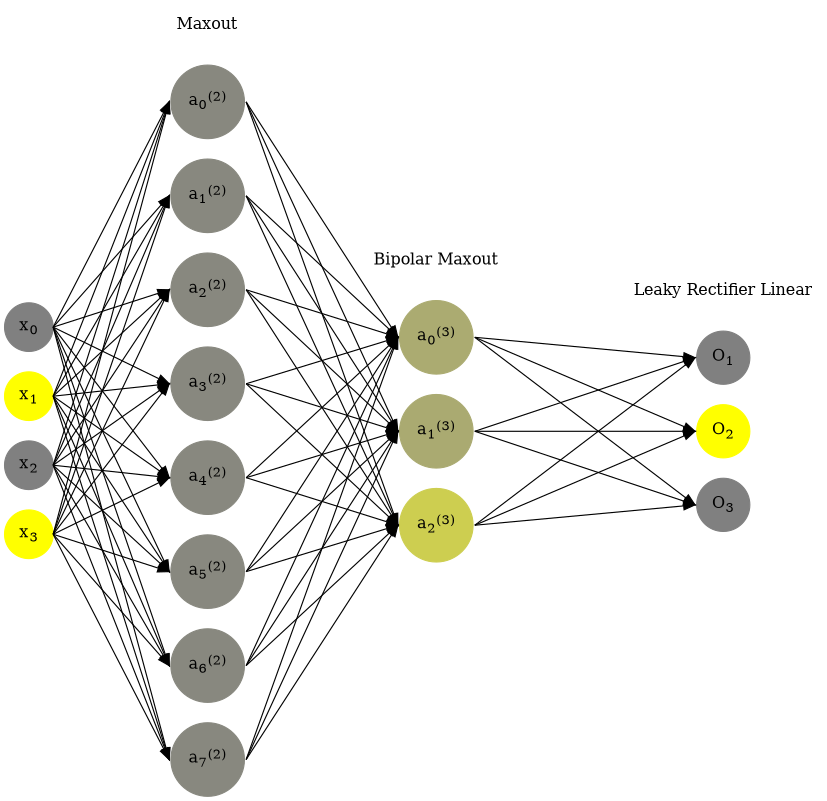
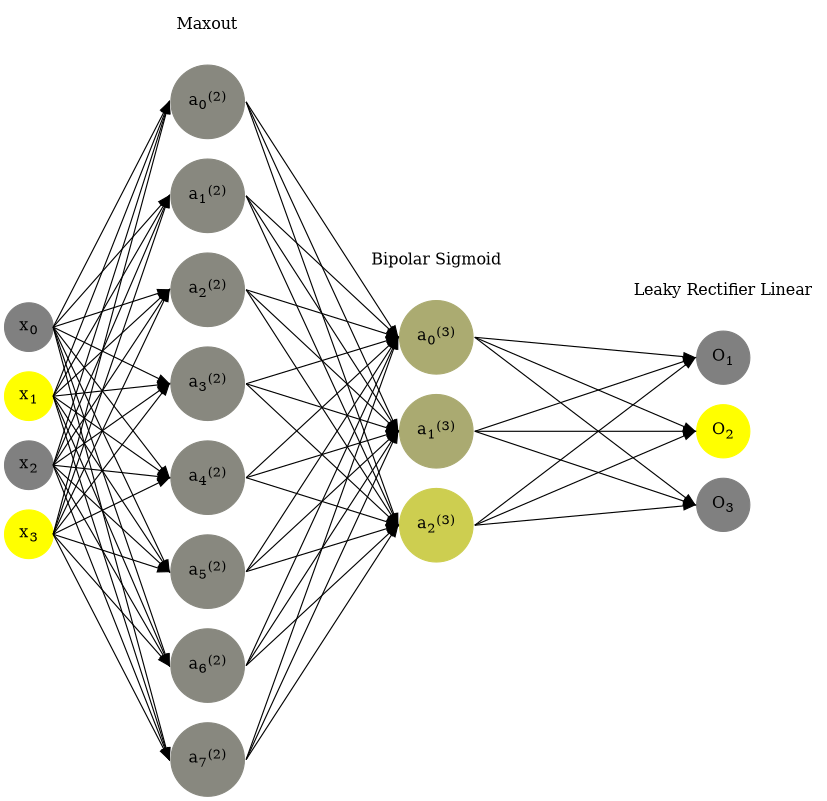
  digraph {
    rankdir=LR
    ranksep=1.4
    splines=false
    node [color="0.1667, 0.070232, 0.535116" fillcolor="0.1667, 0.070232, 0.535116" shape=circle style=filled]
    edge [headport=w style=solid tailport=e]
    n1 [color="0.1667, 0.0, 0.5" fillcolor="0.1667, 0.0, 0.5" label=<x<sub>0</sub>>]
    n2 [color="0.1667, 1.0, 1.0" fillcolor="0.1667, 1.0, 1.0" label=<x<sub>1</sub>>]
    n3 [color="0.1667, 0.0, 0.5" fillcolor="0.1667, 0.0, 0.5" label=<x<sub>2</sub>>]
    n4 [color="0.1667, 1.0, 1.0" fillcolor="0.1667, 1.0, 1.0" label=<x<sub>3</sub>>]
    n5 [label=<a<sub>0</sub><sup>(2)</sup>>]
    n6 [label=<a<sub>1</sub><sup>(2)</sup>>]
    n7 [label=<a<sub>2</sub><sup>(2)</sup>>]
    n8 [label=<a<sub>3</sub><sup>(2)</sup>>]
    n9 [label=<a<sub>4</sub><sup>(2)</sup>>]
    n10 [label=<a<sub>5</sub><sup>(2)</sup>>]
    n11 [label=<a<sub>6</sub><sup>(2)</sup>>]
    n12 [label=<a<sub>7</sub><sup>(2)</sup>>]
    n13 [color="0.1667, 0.336749, 0.668374" fillcolor="0.1667, 0.336749, 0.668374" label=<a<sub>0</sub><sup>(3)</sup>>]
    n14 [color="0.1667, 0.334957, 0.667479" fillcolor="0.1667, 0.334957, 0.667479" label=<a<sub>1</sub><sup>(3)</sup>>]
    n15 [color="0.1667, 0.609563, 0.804782" fillcolor="0.1667, 0.609563, 0.804782" label=<a<sub>2</sub><sup>(3)</sup>>]
    n16 [color="0.1667, 0.0, 0.5" fillcolor="0.1667, 0.0, 0.5" label=<O<sub>1</sub>>]
    n17 [color="0.1667, 1.0, 1.0" fillcolor="0.1667, 1.0, 1.0" label=<O<sub>2</sub>>]
    n18 [color="0.1667, 0.0, 0.5" fillcolor="0.1667, 0.0, 0.5" label=<O<sub>3</sub>>]
    n19 [label=Maxout shape=plaintext color="" fillcolor="" style=""]
-   n20 [label="Bipolar Maxout" shape=plaintext color="" fillcolor="" style=""]
+   n20 [label="Bipolar Sigmoid" shape=plaintext color="" fillcolor="" style=""]
    n21 [label="Leaky Rectifier Linear" shape=plaintext color="" fillcolor="" style=""]
    subgraph sub_1 {
      n1
    }
    subgraph sub_2 {
      n2
    }
    subgraph sub_3 {
      n3
    }
    subgraph sub_4 {
      n4
    }
    subgraph sub_5 {
      n5
    }
    subgraph sub_6 {
      n6
    }
    subgraph sub_7 {
      n7
    }
    subgraph sub_8 {
      n8
    }
    subgraph sub_9 {
      n9
    }
    subgraph sub_10 {
      n10
    }
    subgraph sub_11 {
      n11
    }
    subgraph sub_12 {
      n12
    }
    subgraph sub_13 {
      n13
    }
    subgraph sub_14 {
      n14
    }
    subgraph sub_15 {
      n15
    }
    subgraph sub_16 {
      n16
    }
    subgraph sub_17 {
      n17
    }
    subgraph sub_18 {
      n18
    }
    subgraph sub_19 {
      rank=same
      n1
      n2
      n3
      n4
    }
    subgraph sub_20 {
      rank=same
      n5
      n6
      n7
      n8
      n9
      n10
      n11
      n12
    }
    subgraph sub_21 {
      rank=same
      n13
      n14
      n15
    }
    subgraph sub_22 {
      rank=same
      n16
      n17
      n18
    }
    subgraph sub_23 {
      rank=same
      n5
      n19
    }
    subgraph sub_24 {
      rank=same
      n13
      n20
    }
    subgraph sub_25 {
      rank=same
      n16
      n21
    }
    n1 -> n2 [style=invis]
    n1 -> n5
    n1 -> n6
    n1 -> n7
    n1 -> n8
    n1 -> n9
    n1 -> n10
    n1 -> n11
    n1 -> n12
    n2 -> n3 [style=invis]
    n2 -> n5
    n2 -> n6
    n2 -> n7
    n2 -> n8
    n2 -> n9
    n2 -> n10
    n2 -> n11
    n2 -> n12
    n3 -> n4 [style=invis]
    n3 -> n5
    n3 -> n6
    n3 -> n7
    n3 -> n8
    n3 -> n9
    n3 -> n10
    n3 -> n11
    n3 -> n12
    n4 -> n5
    n4 -> n6
    n4 -> n7
    n4 -> n8
    n4 -> n9
    n4 -> n10
    n4 -> n11
    n4 -> n12
    n5 -> n6 [style=invis]
    n5 -> n13
    n5 -> n14
    n5 -> n15
    n6 -> n7 [style=invis]
    n6 -> n13
    n6 -> n14
    n6 -> n15
    n7 -> n8 [style=invis]
    n7 -> n13
    n7 -> n14
    n7 -> n15
    n8 -> n9 [style=invis]
    n8 -> n13
    n8 -> n14
    n8 -> n15
    n9 -> n10 [style=invis]
    n9 -> n13
    n9 -> n14
    n9 -> n15
    n10 -> n11 [style=invis]
    n10 -> n13
    n10 -> n14
    n10 -> n15
    n11 -> n12 [style=invis]
    n11 -> n13
    n11 -> n14
    n11 -> n15
    n12 -> n13
    n12 -> n14
    n12 -> n15
    n13 -> n14 [style=invis]
    n13 -> n16
    n13 -> n17
    n13 -> n18
    n14 -> n15 [style=invis]
    n14 -> n16
    n14 -> n17
    n14 -> n18
    n15 -> n16
    n15 -> n17
    n15 -> n18
    n16 -> n17 [style=invis]
    n17 -> n18 [style=invis]
    n19 -> n5 [style=invis]
    n20 -> n13 [style=invis]
    n21 -> n16 [style=invis]
  }
